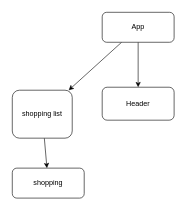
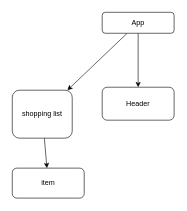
  <mxCell id="0" />
  <mxCell id="1" parent="0" />
  <mxCell id="2" value="" style="edgeStyle=none;html=1;" edge="1" parent="1" source="4" target="5"><mxGeometry relative="1" as="geometry" /></mxCell>
  <mxCell id="3" value="" style="edgeStyle=none;html=1;" edge="1" parent="1" source="4" target="7"><mxGeometry relative="1" as="geometry" /></mxCell>
- <mxCell id="4" value="App" style="rounded=1;whiteSpace=wrap;html=1;" vertex="1" parent="1"><mxGeometry x="170" y="20" width="120" height="50" as="geometry" /></mxCell>
+ <mxCell id="4" value="App" style="rounded=1;whiteSpace=wrap;html=1;" vertex="1" parent="1"><mxGeometry x="170" y="20" width="120" height="35" as="geometry" /></mxCell>
  <mxCell id="5" value="Header" style="whiteSpace=wrap;html=1;rounded=1;" vertex="1" parent="1"><mxGeometry x="170" y="145" width="120" height="55" as="geometry" /></mxCell>
  <mxCell id="6" value="" style="edgeStyle=none;html=1;" edge="1" parent="1" source="7" target="8"><mxGeometry relative="1" as="geometry" /></mxCell>
  <mxCell id="7" value="shopping list" style="whiteSpace=wrap;html=1;rounded=1;" vertex="1" parent="1"><mxGeometry x="20" y="150" width="100" height="80" as="geometry" /></mxCell>
- <mxCell id="8" value="shopping" style="whiteSpace=wrap;html=1;rounded=1;" vertex="1" parent="1"><mxGeometry x="20" y="280" width="120" height="50" as="geometry" /></mxCell>
+ <mxCell id="8" value="item" style="whiteSpace=wrap;html=1;rounded=1;" vertex="1" parent="1"><mxGeometry x="20" y="280" width="120" height="50" as="geometry" /></mxCell>
